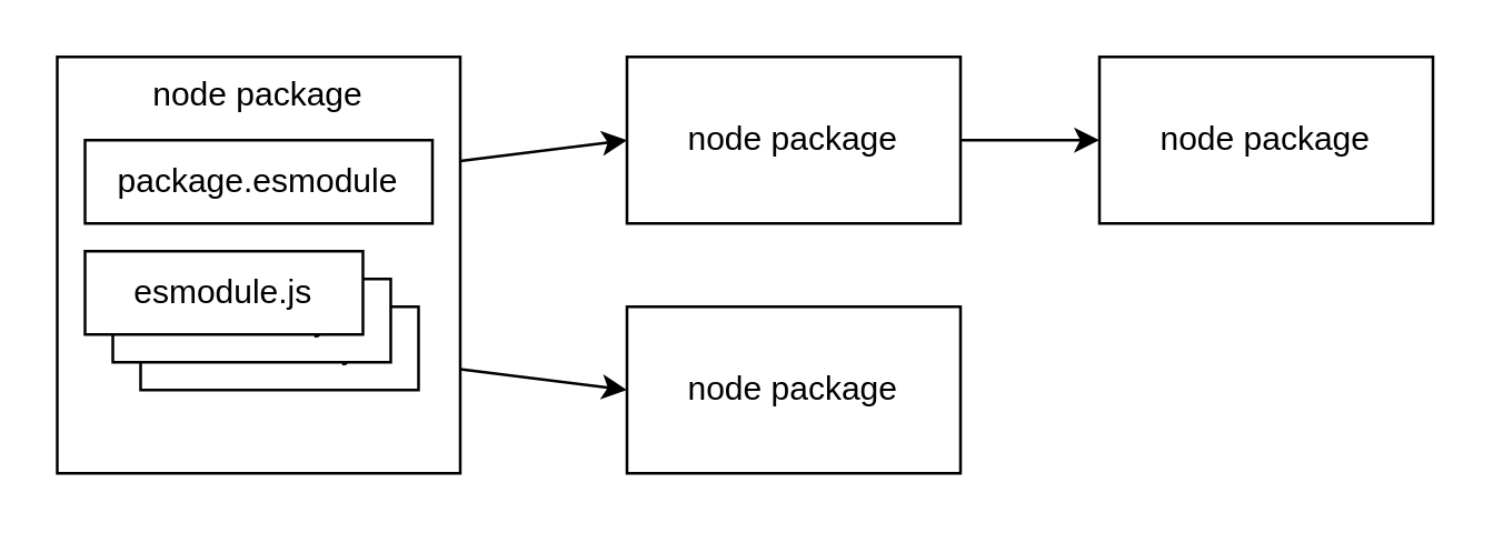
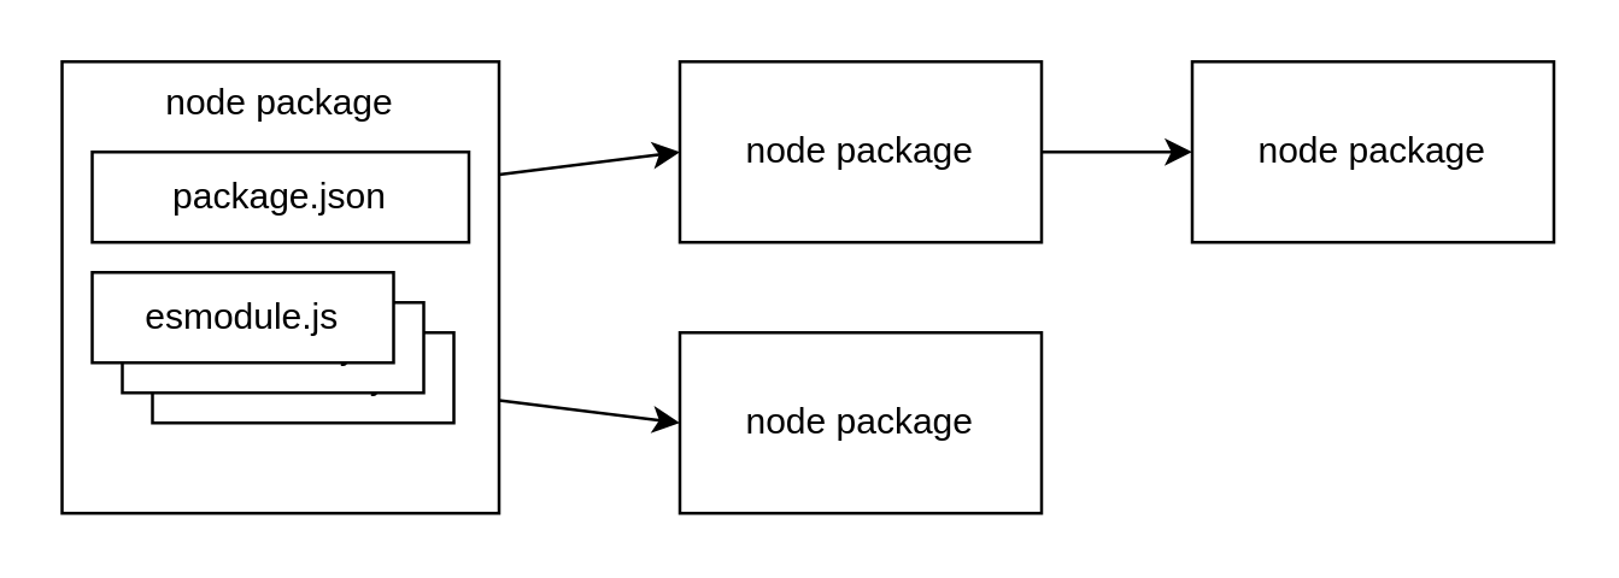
  <mxCell id="0" />
  <mxCell id="1" parent="0" />
  <mxCell id="2" value="node package" style="rounded=0;whiteSpace=wrap;html=1;verticalAlign=top;" vertex="1" parent="1"><mxGeometry x="20" y="20" width="145" height="150" as="geometry" /></mxCell>
  <mxCell id="3" value="esmodule.js" style="rounded=0;whiteSpace=wrap;html=1;" vertex="1" parent="1"><mxGeometry x="50" y="110" width="100" height="30" as="geometry" /></mxCell>
  <mxCell id="4" value="esmodule.js" style="rounded=0;whiteSpace=wrap;html=1;" vertex="1" parent="1"><mxGeometry x="40" y="100" width="100" height="30" as="geometry" /></mxCell>
- <mxCell id="5" value="package.esmodule" style="rounded=0;whiteSpace=wrap;html=1;" vertex="1" parent="1"><mxGeometry x="30" y="50" width="125" height="30" as="geometry" /></mxCell>
+ <mxCell id="5" value="package.json" style="rounded=0;whiteSpace=wrap;html=1;" vertex="1" parent="1"><mxGeometry x="30" y="50" width="125" height="30" as="geometry" /></mxCell>
  <mxCell id="6" value="esmodule.js" style="rounded=0;whiteSpace=wrap;html=1;" vertex="1" parent="1"><mxGeometry x="30" y="90" width="100" height="30" as="geometry" /></mxCell>
  <mxCell id="7" value="node package" style="rounded=0;whiteSpace=wrap;html=1;" vertex="1" parent="1"><mxGeometry x="225" y="20" width="120" height="60" as="geometry" /></mxCell>
  <mxCell id="8" value="node package" style="rounded=0;whiteSpace=wrap;html=1;" vertex="1" parent="1"><mxGeometry x="225" y="110" width="120" height="60" as="geometry" /></mxCell>
  <mxCell id="9" value="node package" style="rounded=0;whiteSpace=wrap;html=1;" vertex="1" parent="1"><mxGeometry x="395" y="20" width="120" height="60" as="geometry" /></mxCell>
  <mxCell id="10" value="" style="endArrow=classic;html=1;exitX=1;exitY=0.25;exitDx=0;exitDy=0;entryX=0;entryY=0.5;entryDx=0;entryDy=0;" edge="1" parent="1" source="2" target="7"><mxGeometry width="50" height="50" relative="1" as="geometry"><mxPoint x="115" y="220" as="sourcePoint" /><mxPoint x="165" y="170" as="targetPoint" /></mxGeometry></mxCell>
  <mxCell id="11" value="" style="endArrow=classic;html=1;exitX=1;exitY=0.5;exitDx=0;exitDy=0;entryX=0;entryY=0.5;entryDx=0;entryDy=0;" edge="1" parent="1" source="7" target="9"><mxGeometry width="50" height="50" relative="1" as="geometry"><mxPoint x="175" y="67.5" as="sourcePoint" /><mxPoint x="235" y="60" as="targetPoint" /></mxGeometry></mxCell>
  <mxCell id="12" value="" style="endArrow=classic;html=1;exitX=1;exitY=0.75;exitDx=0;exitDy=0;entryX=0;entryY=0.5;entryDx=0;entryDy=0;" edge="1" parent="1" source="2" target="8"><mxGeometry width="50" height="50" relative="1" as="geometry"><mxPoint x="175" y="67.5" as="sourcePoint" /><mxPoint x="235" y="60" as="targetPoint" /></mxGeometry></mxCell>
